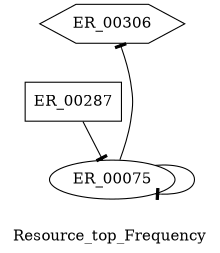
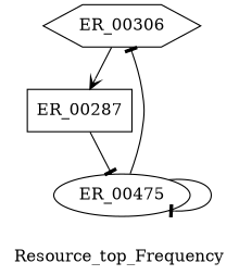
  digraph {
    label=Resource_top_Frequency
    edge [arrowhead=tee style=solid]
    n1 [label=ER_00306 shape=hexagon]
    ER_00287 [shape=box]
-   ER_00075 [shape=ellipse]
+   ER_00075 [shape=ellipse label=ER_00475]
+   n1 -> ER_00287 [arrowhead=vee]
    ER_00287 -> ER_00075
    ER_00075 -> n1
    ER_00075 -> ER_00075
  }
